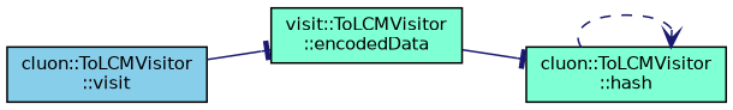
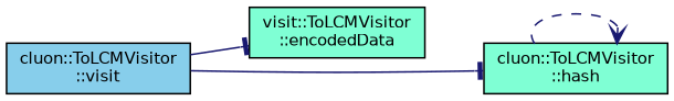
  digraph {
    rankdir=LR
    node [color=black fillcolor=aquamarine fontname=Helvetica fontsize=10 shape=record style=filled]
    edge [arrowhead=tee color=midnightblue fontname=Helvetica fontsize=10 labelfontname=Helvetica labelfontsize=10 style=solid]
    n1 [fillcolor=skyblue fontcolor=black height=0.2 label="cluon::ToLCMVisitor\l::visit" width=0.4]
    n2 [height=0.2 label="visit::ToLCMVisitor\l::encodedData" width=0.4]
    n3 [height=0.2 label="cluon::ToLCMVisitor\l::hash" width=0.4]
    n1 -> n2
-   n2 -> n3
+   n1 -> n3
    n3 -> n3 [arrowhead=vee style=dashed]
  }
